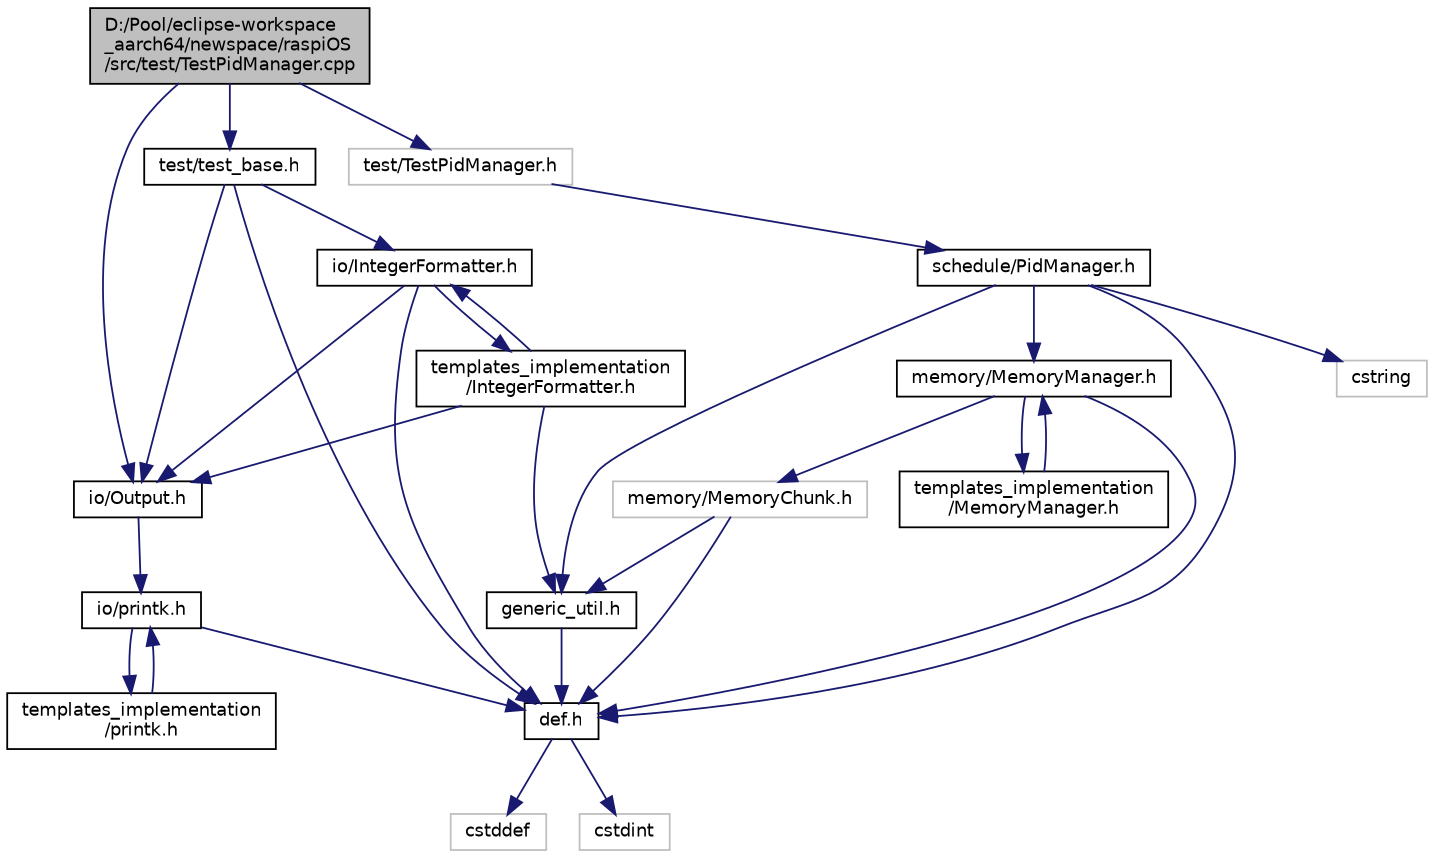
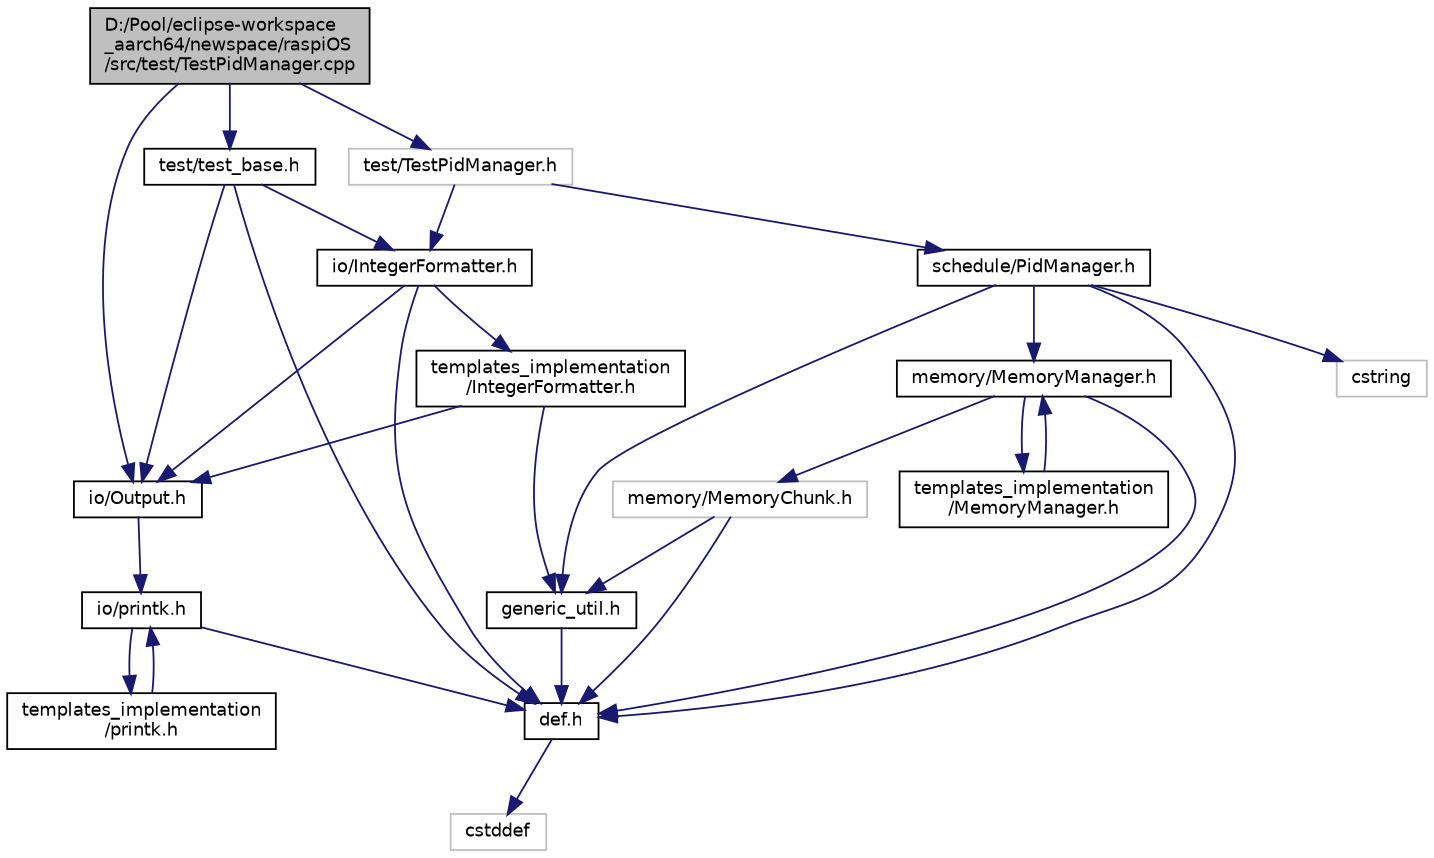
  digraph {
    node [color=black fillcolor=white fontname=Helvetica fontsize=10 shape=record style=filled]
    edge [color=midnightblue fontname=Helvetica fontsize=10 labelfontname=Helvetica labelfontsize=10 style=solid]
    n1 [fillcolor=grey75 fontcolor=black height=0.2 label="D:/Pool/eclipse-workspace\l_aarch64/newspace/raspiOS\l/src/test/TestPidManager.cpp" width=0.4]
    n2 [height=0.2 label="io/Output.h" width=0.4]
    n3 [color=grey75 height=0.2 label="test/TestPidManager.h" width=0.4]
    n4 [height=0.2 label="test/test_base.h" width=0.4]
    n5 [height=0.2 label="io/printk.h" width=0.4]
    n6 [height=0.2 label="schedule/PidManager.h" width=0.4]
    n7 [height=0.2 label="def.h" width=0.4]
    n8 [height=0.2 label="io/IntegerFormatter.h" width=0.4]
    n9 [height=0.2 label="templates_implementation\l/printk.h" width=0.4]
    n10 [color=grey75 height=0.2 label=cstddef width=0.4]
-   n11 [color=grey75 height=0.2 label=cstdint width=0.4]
    n12 [height=0.2 label="memory/MemoryManager.h" width=0.4]
    n13 [height=0.2 label="generic_util.h" width=0.4]
    n14 [color=grey75 height=0.2 label=cstring width=0.4]
    n15 [color=grey75 height=0.2 label="memory/MemoryChunk.h" width=0.4]
    n16 [height=0.2 label="templates_implementation\l/MemoryManager.h" width=0.4]
    n17 [height=0.2 label="templates_implementation\l/IntegerFormatter.h" width=0.4]
    n1 -> n2
    n1 -> n3
    n1 -> n4
    n2 -> n5
    n3 -> n6
    n4 -> n2
    n4 -> n7
    n4 -> n8
    n5 -> n7
    n5 -> n9
    n6 -> n7
    n6 -> n12
    n6 -> n13
    n6 -> n14
    n7 -> n10
-   n7 -> n11
    n8 -> n2
    n8 -> n7
    n8 -> n17
    n9 -> n5
    n12 -> n7
    n12 -> n15
    n12 -> n16
    n13 -> n7
    n15 -> n7
    n15 -> n13
    n16 -> n12
    n17 -> n2
-   n17 -> n8
+   n3 -> n8
    n17 -> n13
  }
